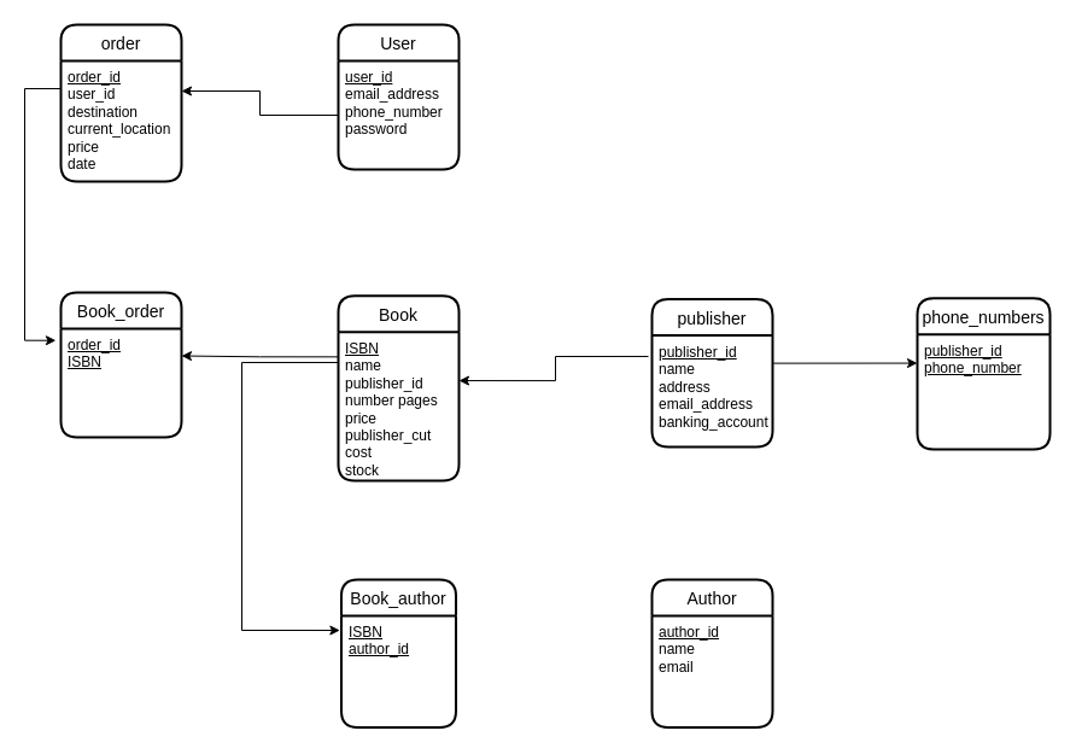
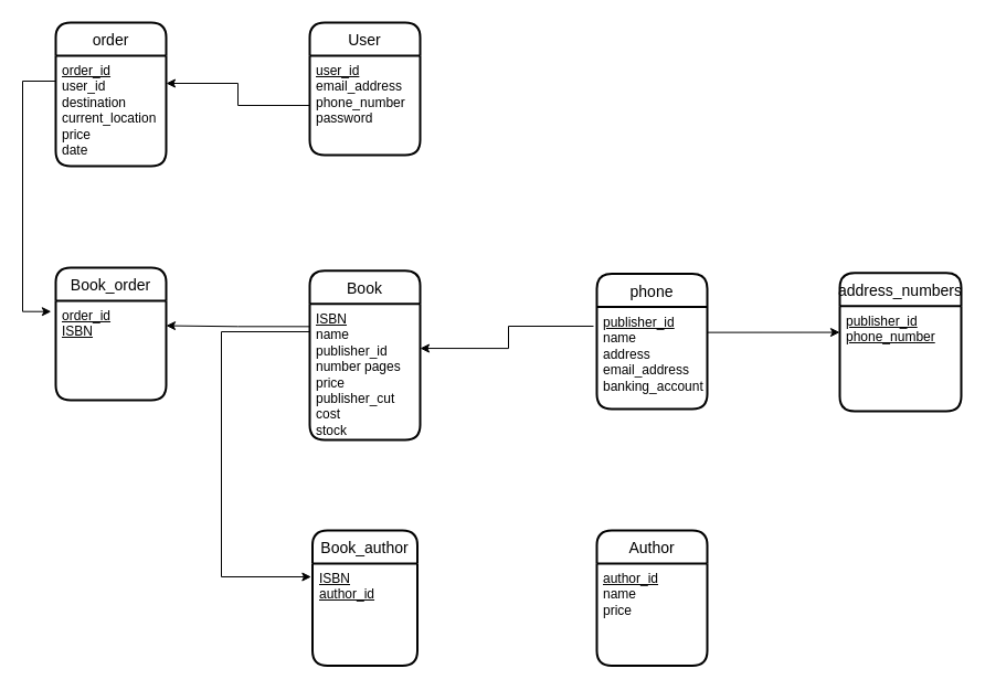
  <mxCell id="0" />
  <mxCell id="1" parent="0" />
  <mxCell id="2" value="order" style="swimlane;childLayout=stackLayout;horizontal=1;startSize=30;horizontalStack=0;rounded=1;fontSize=14;fontStyle=0;strokeWidth=2;resizeParent=0;resizeLast=1;shadow=0;dashed=0;align=center;" parent="1" vertex="1"><mxGeometry x="50" y="20" width="100" height="130" as="geometry" /></mxCell>
  <mxCell id="3" value="&lt;u&gt;order_id&lt;/u&gt;&lt;br&gt;user_id&lt;br&gt;destination&lt;br&gt;current_location&lt;br&gt;price&lt;br&gt;date" style="align=left;strokeColor=none;fillColor=none;spacingLeft=4;fontSize=12;verticalAlign=top;resizable=0;rotatable=0;part=1;fontStyle=0;html=1;" parent="2" vertex="1"><mxGeometry y="30" width="100" height="100" as="geometry" /></mxCell>
  <mxCell id="4" style="edgeStyle=none;rounded=0;orthogonalLoop=1;jettySize=auto;html=1;exitX=0.5;exitY=1;exitDx=0;exitDy=0;exitPerimeter=0;endArrow=none;endFill=0;" parent="1" edge="1"><mxGeometry relative="1" as="geometry"><mxPoint x="367.5" y="140" as="sourcePoint" /><mxPoint x="367.5" y="140" as="targetPoint" /></mxGeometry></mxCell>
  <mxCell id="5" value="Book" style="swimlane;childLayout=stackLayout;horizontal=1;startSize=30;horizontalStack=0;rounded=1;fontSize=14;fontStyle=0;strokeWidth=2;resizeParent=0;resizeLast=1;shadow=0;dashed=0;align=center;" parent="1" vertex="1"><mxGeometry x="280" y="244.75" width="100" height="153.25" as="geometry" /></mxCell>
  <mxCell id="6" value="&lt;u&gt;ISBN&lt;/u&gt;&lt;br&gt;name&lt;br&gt;publisher_id&lt;br&gt;number pages&lt;br&gt;price&lt;br&gt;publisher_cut&lt;br&gt;cost&lt;br&gt;stock" style="align=left;strokeColor=none;fillColor=none;spacingLeft=4;fontSize=12;verticalAlign=top;resizable=0;rotatable=0;part=1;html=1;" parent="5" vertex="1"><mxGeometry y="30" width="100" height="123.25" as="geometry" /></mxCell>
  <mxCell id="7" value="User" style="swimlane;childLayout=stackLayout;horizontal=1;startSize=30;horizontalStack=0;rounded=1;fontSize=14;fontStyle=0;strokeWidth=2;resizeParent=0;resizeLast=1;shadow=0;dashed=0;align=center;" parent="1" vertex="1"><mxGeometry x="280" y="20" width="100" height="120" as="geometry" /></mxCell>
  <mxCell id="8" value="&lt;u&gt;user_id&lt;/u&gt;&lt;br&gt;email_address&lt;br&gt;phone_number&lt;br&gt;password&lt;br&gt;" style="align=left;strokeColor=none;fillColor=none;spacingLeft=4;fontSize=12;verticalAlign=top;resizable=0;rotatable=0;part=1;fontStyle=0;html=1;" parent="7" vertex="1"><mxGeometry y="30" width="100" height="90" as="geometry" /></mxCell>
  <mxCell id="9" value="Book_order" style="swimlane;childLayout=stackLayout;horizontal=1;startSize=30;horizontalStack=0;rounded=1;fontSize=14;fontStyle=0;strokeWidth=2;resizeParent=0;resizeLast=1;shadow=0;dashed=0;align=center;" parent="1" vertex="1"><mxGeometry x="50" y="242" width="100" height="120" as="geometry" /></mxCell>
  <mxCell id="10" value="&lt;u&gt;order_id&lt;br&gt;ISBN&lt;/u&gt;" style="align=left;strokeColor=none;fillColor=none;spacingLeft=4;fontSize=12;verticalAlign=top;resizable=0;rotatable=0;part=1;html=1;" parent="9" vertex="1"><mxGeometry y="30" width="100" height="90" as="geometry" /></mxCell>
  <mxCell id="11" style="edgeStyle=orthogonalEdgeStyle;rounded=0;orthogonalLoop=1;jettySize=auto;html=1;exitX=0;exitY=0.25;exitDx=0;exitDy=0;entryX=-0.041;entryY=0.108;entryDx=0;entryDy=0;entryPerimeter=0;" parent="1" source="3" target="10" edge="1"><mxGeometry relative="1" as="geometry"><Array as="points"><mxPoint x="20" y="73" /><mxPoint x="20" y="282" /></Array><mxPoint x="50" y="313" as="targetPoint" /></mxGeometry></mxCell>
  <mxCell id="12" style="edgeStyle=orthogonalEdgeStyle;rounded=0;orthogonalLoop=1;jettySize=auto;html=1;exitX=0;exitY=0.167;exitDx=0;exitDy=0;entryX=1;entryY=0.25;entryDx=0;entryDy=0;exitPerimeter=0;" parent="1" source="6" target="10" edge="1"><mxGeometry relative="1" as="geometry" /></mxCell>
  <mxCell id="13" value="Book_author" style="swimlane;childLayout=stackLayout;horizontal=1;startSize=30;horizontalStack=0;rounded=1;fontSize=14;fontStyle=0;strokeWidth=2;resizeParent=0;resizeLast=1;shadow=0;dashed=0;align=center;" parent="1" vertex="1"><mxGeometry x="282.5" y="480" width="95" height="122.5" as="geometry" /></mxCell>
  <mxCell id="14" value="&lt;u&gt;ISBN&lt;/u&gt;&lt;br&gt;&lt;u&gt;author_id&lt;/u&gt;" style="align=left;strokeColor=none;fillColor=none;spacingLeft=4;fontSize=12;verticalAlign=top;resizable=0;rotatable=0;part=1;html=1;" parent="13" vertex="1"><mxGeometry y="30" width="95" height="92.5" as="geometry" /></mxCell>
  <mxCell id="15" style="edgeStyle=orthogonalEdgeStyle;rounded=0;orthogonalLoop=1;jettySize=auto;html=1;exitX=0;exitY=0.25;exitDx=0;exitDy=0;entryX=-0.012;entryY=0.13;entryDx=0;entryDy=0;entryPerimeter=0;" parent="1" source="6" target="14" edge="1"><mxGeometry relative="1" as="geometry"><Array as="points"><mxPoint x="280" y="300" /><mxPoint x="200" y="300" /><mxPoint x="200" y="522" /></Array></mxGeometry></mxCell>
  <mxCell id="16" value="Author" style="swimlane;childLayout=stackLayout;horizontal=1;startSize=30;horizontalStack=0;rounded=1;fontSize=14;fontStyle=0;strokeWidth=2;resizeParent=0;resizeLast=1;shadow=0;dashed=0;align=center;" parent="1" vertex="1"><mxGeometry x="540" y="480" width="100" height="122.5" as="geometry" /></mxCell>
- <mxCell id="17" value="&lt;u&gt;author_id&lt;/u&gt;&lt;br&gt;name&lt;br&gt;email" style="align=left;strokeColor=none;fillColor=none;spacingLeft=4;fontSize=12;verticalAlign=top;resizable=0;rotatable=0;part=1;html=1;" parent="16" vertex="1"><mxGeometry y="30" width="100" height="92.5" as="geometry" /></mxCell>
- <mxCell id="18" value="publisher" style="swimlane;childLayout=stackLayout;horizontal=1;startSize=30;horizontalStack=0;rounded=1;fontSize=14;fontStyle=0;strokeWidth=2;resizeParent=0;resizeLast=1;shadow=0;dashed=0;align=center;" parent="1" vertex="1"><mxGeometry x="540" y="247.5" width="100" height="122.5" as="geometry" /></mxCell>
+ <mxCell id="17" value="&lt;u&gt;author_id&lt;/u&gt;&lt;br&gt;name&lt;br&gt;price" style="align=left;strokeColor=none;fillColor=none;spacingLeft=4;fontSize=12;verticalAlign=top;resizable=0;rotatable=0;part=1;html=1;" parent="16" vertex="1"><mxGeometry y="30" width="100" height="92.5" as="geometry" /></mxCell>
+ <mxCell id="18" value="phone" style="swimlane;childLayout=stackLayout;horizontal=1;startSize=30;horizontalStack=0;rounded=1;fontSize=14;fontStyle=0;strokeWidth=2;resizeParent=0;resizeLast=1;shadow=0;dashed=0;align=center;" parent="1" vertex="1"><mxGeometry x="540" y="247.5" width="100" height="122.5" as="geometry" /></mxCell>
  <mxCell id="19" value="&lt;u&gt;publisher_id&lt;br&gt;&lt;/u&gt;name&lt;br&gt;address&lt;br&gt;email_address&lt;br&gt;banking_account" style="align=left;strokeColor=none;fillColor=none;spacingLeft=4;fontSize=12;verticalAlign=top;resizable=0;rotatable=0;part=1;html=1;" parent="18" vertex="1"><mxGeometry y="30" width="100" height="92.5" as="geometry" /></mxCell>
  <mxCell id="20" style="edgeStyle=orthogonalEdgeStyle;rounded=0;orthogonalLoop=1;jettySize=auto;html=1;exitX=-0.03;exitY=0.189;exitDx=0;exitDy=0;entryX=1;entryY=0.327;entryDx=0;entryDy=0;entryPerimeter=0;exitPerimeter=0;" parent="1" source="19" target="6" edge="1"><mxGeometry relative="1" as="geometry" /></mxCell>
- <mxCell id="21" value="phone_numbers" style="swimlane;childLayout=stackLayout;horizontal=1;startSize=30;horizontalStack=0;rounded=1;fontSize=14;fontStyle=0;strokeWidth=2;resizeParent=0;resizeLast=1;shadow=0;dashed=0;align=center;" parent="1" vertex="1"><mxGeometry x="760" y="246.75" width="110" height="125.25" as="geometry" /></mxCell>
+ <mxCell id="21" value="address_numbers" style="swimlane;childLayout=stackLayout;horizontal=1;startSize=30;horizontalStack=0;rounded=1;fontSize=14;fontStyle=0;strokeWidth=2;resizeParent=0;resizeLast=1;shadow=0;dashed=0;align=center;" parent="1" vertex="1"><mxGeometry x="760" y="246.75" width="110" height="125.25" as="geometry" /></mxCell>
  <mxCell id="22" value="&lt;u&gt;publisher_id&lt;br&gt;phone_number&lt;/u&gt;" style="align=left;strokeColor=none;fillColor=none;spacingLeft=4;fontSize=12;verticalAlign=top;resizable=0;rotatable=0;part=1;html=1;" parent="21" vertex="1"><mxGeometry y="30" width="110" height="95.25" as="geometry" /></mxCell>
  <mxCell id="23" style="edgeStyle=orthogonalEdgeStyle;rounded=0;orthogonalLoop=1;jettySize=auto;html=1;exitX=1;exitY=0.25;exitDx=0;exitDy=0;entryX=0;entryY=0.25;entryDx=0;entryDy=0;" parent="1" source="19" target="22" edge="1"><mxGeometry relative="1" as="geometry" /></mxCell>
  <mxCell id="24" style="edgeStyle=orthogonalEdgeStyle;rounded=0;orthogonalLoop=1;jettySize=auto;html=1;entryX=1;entryY=0.25;entryDx=0;entryDy=0;" parent="1" source="8" target="3" edge="1"><mxGeometry relative="1" as="geometry" /></mxCell>
